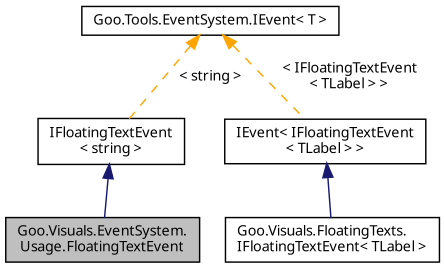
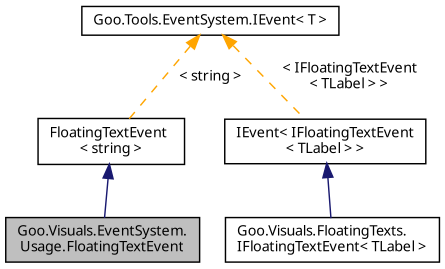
  digraph {
    node [color=black fillcolor=white fontname=Calibrii fontsize=10 shape=record style=filled]
    edge [color=midnightblue dir=back fontname=Calibrii fontsize=10 labelfontname=Calibrii labelfontsize=10 style=solid]
    n1 [fillcolor=grey75 fontcolor=black height=0.2 label="Goo.Visuals.EventSystem.\lUsage.FloatingTextEvent" width=0.4]
-   n2 [height=0.2 label="IFloatingTextEvent\l\< string \>" width=0.4]
+   n2 [height=0.2 label="FloatingTextEvent\l\< string \>" width=0.4]
    n3 [height=0.2 label="Goo.Visuals.FloatingTexts.\lIFloatingTextEvent\< TLabel \>" width=0.4]
    n4 [height=0.2 label="IEvent\< IFloatingTextEvent\l\< TLabel \> \>" width=0.4]
    n5 [height=0.2 label="Goo.Tools.EventSystem.IEvent\< T \>" width=0.4]
    n2 -> n1
    n4 -> n3
    n5 -> n2 [color=orange label=" \< string \>" style=dashed]
    n5 -> n4 [color=orange label=" \< IFloatingTextEvent\l\< TLabel \> \>" style=dashed]
  }
